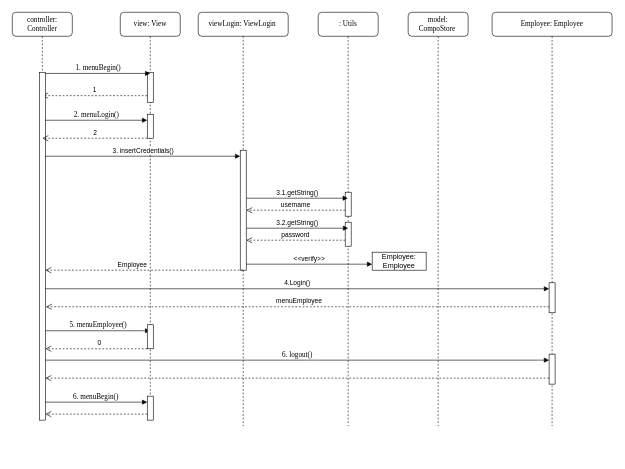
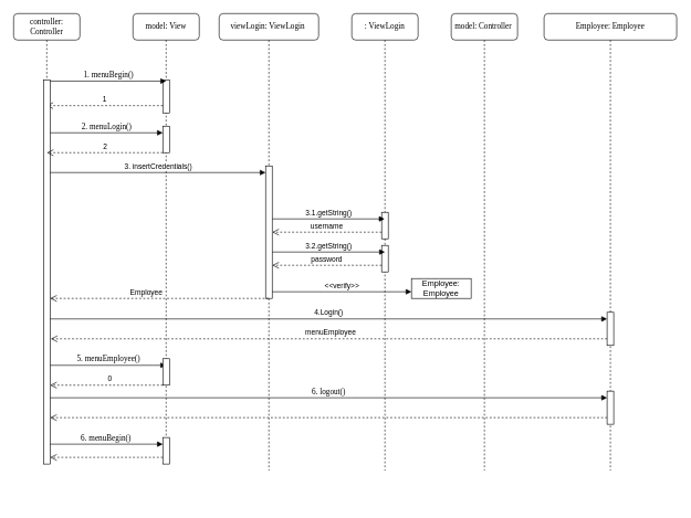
  <mxCell id="0" />
  <mxCell id="1" parent="0" />
- <mxCell id="2" value="view: View" style="shape=umlLifeline;perimeter=lifelinePerimeter;whiteSpace=wrap;html=1;container=1;collapsible=0;recursiveResize=0;outlineConnect=0;rounded=1;shadow=0;comic=0;labelBackgroundColor=none;strokeWidth=1;fontFamily=Verdana;fontSize=12;align=center;" parent="1" vertex="1"><mxGeometry x="200" y="20" width="100" height="640" as="geometry" /></mxCell>
+ <mxCell id="2" value="model: View" style="shape=umlLifeline;perimeter=lifelinePerimeter;whiteSpace=wrap;html=1;container=1;collapsible=0;recursiveResize=0;outlineConnect=0;rounded=1;shadow=0;comic=0;labelBackgroundColor=none;strokeWidth=1;fontFamily=Verdana;fontSize=12;align=center;" parent="1" vertex="1"><mxGeometry x="200" y="20" width="100" height="640" as="geometry" /></mxCell>
  <mxCell id="3" value="" style="html=1;points=[];perimeter=orthogonalPerimeter;rounded=0;shadow=0;comic=0;labelBackgroundColor=none;strokeWidth=1;fontFamily=Verdana;fontSize=12;align=center;" parent="2" vertex="1"><mxGeometry x="45" y="100" width="10" height="50" as="geometry" /></mxCell>
  <mxCell id="4" value="1" style="html=1;verticalAlign=bottom;endArrow=open;dashed=1;endSize=8;edgeStyle=elbowEdgeStyle;elbow=vertical;curved=0;rounded=0;" parent="2" target="11" edge="1"><mxGeometry relative="1" as="geometry"><mxPoint x="45" y="139" as="sourcePoint" /><mxPoint x="-35" y="139" as="targetPoint" /></mxGeometry></mxCell>
  <mxCell id="5" value="" style="html=1;points=[];perimeter=orthogonalPerimeter;rounded=0;shadow=0;comic=0;labelBackgroundColor=none;strokeWidth=1;fontFamily=Verdana;fontSize=12;align=center;" parent="2" vertex="1"><mxGeometry x="45" y="170" width="10" height="40" as="geometry" /></mxCell>
- <mxCell id="6" value=": Utils" style="shape=umlLifeline;perimeter=lifelinePerimeter;whiteSpace=wrap;html=1;container=1;collapsible=0;recursiveResize=0;outlineConnect=0;rounded=1;shadow=0;comic=0;labelBackgroundColor=none;strokeWidth=1;fontFamily=Verdana;fontSize=12;align=center;" parent="1" vertex="1"><mxGeometry x="530" y="20" width="100" height="690" as="geometry" /></mxCell>
+ <mxCell id="6" value=": ViewLogin" style="shape=umlLifeline;perimeter=lifelinePerimeter;whiteSpace=wrap;html=1;container=1;collapsible=0;recursiveResize=0;outlineConnect=0;rounded=1;shadow=0;comic=0;labelBackgroundColor=none;strokeWidth=1;fontFamily=Verdana;fontSize=12;align=center;" parent="1" vertex="1"><mxGeometry x="530" y="20" width="100" height="690" as="geometry" /></mxCell>
  <mxCell id="7" value="" style="html=1;points=[];perimeter=orthogonalPerimeter;outlineConnect=0;targetShapes=umlLifeline;portConstraint=eastwest;newEdgeStyle={&quot;edgeStyle&quot;:&quot;elbowEdgeStyle&quot;,&quot;elbow&quot;:&quot;vertical&quot;,&quot;curved&quot;:0,&quot;rounded&quot;:0};" parent="6" vertex="1"><mxGeometry x="45" y="300" width="10" height="40" as="geometry" /></mxCell>
  <mxCell id="8" value="username" style="html=1;verticalAlign=bottom;endArrow=open;dashed=1;endSize=8;edgeStyle=elbowEdgeStyle;elbow=vertical;curved=0;rounded=0;" parent="6" target="22" edge="1"><mxGeometry relative="1" as="geometry"><mxPoint x="45" y="330" as="sourcePoint" /><mxPoint x="-35" y="330" as="targetPoint" /></mxGeometry></mxCell>
  <mxCell id="9" value="" style="html=1;points=[];perimeter=orthogonalPerimeter;outlineConnect=0;targetShapes=umlLifeline;portConstraint=eastwest;newEdgeStyle={&quot;edgeStyle&quot;:&quot;elbowEdgeStyle&quot;,&quot;elbow&quot;:&quot;vertical&quot;,&quot;curved&quot;:0,&quot;rounded&quot;:0};" parent="6" vertex="1"><mxGeometry x="45" y="350" width="10" height="40" as="geometry" /></mxCell>
- <mxCell id="10" value="model: CompoStore&amp;nbsp;" style="shape=umlLifeline;perimeter=lifelinePerimeter;whiteSpace=wrap;html=1;container=1;collapsible=0;recursiveResize=0;outlineConnect=0;rounded=1;shadow=0;comic=0;labelBackgroundColor=none;strokeWidth=1;fontFamily=Verdana;fontSize=12;align=center;" parent="1" vertex="1"><mxGeometry x="680" y="20" width="100" height="690" as="geometry" /></mxCell>
+ <mxCell id="10" value="model: Controller&amp;nbsp;" style="shape=umlLifeline;perimeter=lifelinePerimeter;whiteSpace=wrap;html=1;container=1;collapsible=0;recursiveResize=0;outlineConnect=0;rounded=1;shadow=0;comic=0;labelBackgroundColor=none;strokeWidth=1;fontFamily=Verdana;fontSize=12;align=center;" parent="1" vertex="1"><mxGeometry x="680" y="20" width="100" height="690" as="geometry" /></mxCell>
  <mxCell id="11" value="controller: Controller" style="shape=umlLifeline;perimeter=lifelinePerimeter;whiteSpace=wrap;html=1;container=1;collapsible=0;recursiveResize=0;outlineConnect=0;rounded=1;shadow=0;comic=0;labelBackgroundColor=none;strokeWidth=1;fontFamily=Verdana;fontSize=12;align=center;" parent="1" vertex="1"><mxGeometry x="20" y="20" width="100" height="680" as="geometry" /></mxCell>
  <mxCell id="12" value="" style="html=1;points=[];perimeter=orthogonalPerimeter;rounded=0;shadow=0;comic=0;labelBackgroundColor=none;strokeWidth=1;fontFamily=Verdana;fontSize=12;align=center;" parent="11" vertex="1"><mxGeometry x="45" y="100" width="10" height="580" as="geometry" /></mxCell>
  <mxCell id="13" value="3. insertCredentials()" style="html=1;verticalAlign=bottom;endArrow=block;edgeStyle=elbowEdgeStyle;elbow=vertical;curved=0;rounded=0;" parent="11" target="22" edge="1"><mxGeometry width="80" relative="1" as="geometry"><mxPoint x="55" y="240" as="sourcePoint" /><mxPoint x="135" y="240" as="targetPoint" /></mxGeometry></mxCell>
  <mxCell id="14" value="4.Login()" style="html=1;verticalAlign=bottom;endArrow=block;edgeStyle=elbowEdgeStyle;elbow=vertical;curved=0;rounded=0;" parent="11" target="26" edge="1"><mxGeometry width="80" relative="1" as="geometry"><mxPoint x="55" y="461" as="sourcePoint" /><mxPoint x="890" y="461" as="targetPoint" /><mxPoint as="offset" /></mxGeometry></mxCell>
  <mxCell id="15" value="0" style="html=1;verticalAlign=bottom;endArrow=open;dashed=1;endSize=8;edgeStyle=elbowEdgeStyle;elbow=vertical;curved=0;rounded=0;" parent="11" source="17" edge="1"><mxGeometry x="-0.059" relative="1" as="geometry"><mxPoint x="230" y="551" as="sourcePoint" /><mxPoint x="55" y="561" as="targetPoint" /><mxPoint as="offset" /><Array as="points"><mxPoint x="190" y="561" /></Array></mxGeometry></mxCell>
  <mxCell id="16" value="&lt;div&gt;5. menuEmployee()&lt;/div&gt;" style="html=1;verticalAlign=bottom;endArrow=block;labelBackgroundColor=none;fontFamily=Verdana;fontSize=12;edgeStyle=elbowEdgeStyle;elbow=vertical;entryX=0.5;entryY=0.25;entryDx=0;entryDy=0;entryPerimeter=0;" parent="11" target="17" edge="1"><mxGeometry x="0.001" relative="1" as="geometry"><mxPoint x="55" y="531" as="sourcePoint" /><mxPoint x="230" y="521" as="targetPoint" /><Array as="points"><mxPoint x="200" y="531" /></Array><mxPoint as="offset" /></mxGeometry></mxCell>
  <mxCell id="17" value="" style="html=1;points=[];perimeter=orthogonalPerimeter;rounded=0;shadow=0;comic=0;labelBackgroundColor=none;strokeWidth=1;fontFamily=Verdana;fontSize=12;align=center;" parent="11" vertex="1"><mxGeometry x="225" y="521" width="10" height="40" as="geometry" /></mxCell>
  <mxCell id="18" value="1. menuBegin()" style="html=1;verticalAlign=bottom;endArrow=block;labelBackgroundColor=none;fontFamily=Verdana;fontSize=12;edgeStyle=elbowEdgeStyle;elbow=vertical;entryX=0.5;entryY=0.043;entryDx=0;entryDy=0;entryPerimeter=0;" parent="1" source="12" target="3" edge="1"><mxGeometry relative="1" as="geometry"><mxPoint x="140" y="130" as="sourcePoint" /><mxPoint x="200" y="130" as="targetPoint" /><Array as="points" /></mxGeometry></mxCell>
  <mxCell id="19" value="2" style="html=1;verticalAlign=bottom;endArrow=open;dashed=1;endSize=8;edgeStyle=elbowEdgeStyle;elbow=vertical;curved=0;rounded=0;" parent="1" edge="1"><mxGeometry relative="1" as="geometry"><mxPoint x="245" y="230" as="sourcePoint" /><mxPoint x="70" y="230" as="targetPoint" /><mxPoint x="1" as="offset" /></mxGeometry></mxCell>
  <mxCell id="20" value="2. menuLogin()" style="html=1;verticalAlign=bottom;endArrow=block;labelBackgroundColor=none;fontFamily=Verdana;fontSize=12;edgeStyle=elbowEdgeStyle;elbow=vertical;" parent="1" edge="1"><mxGeometry relative="1" as="geometry"><mxPoint x="75" y="200" as="sourcePoint" /><mxPoint x="245" y="200" as="targetPoint" /><Array as="points" /><mxPoint as="offset" /></mxGeometry></mxCell>
  <mxCell id="21" value="viewLogin: ViewLogin&amp;nbsp;" style="shape=umlLifeline;perimeter=lifelinePerimeter;whiteSpace=wrap;html=1;container=1;collapsible=0;recursiveResize=0;outlineConnect=0;rounded=1;shadow=0;comic=0;labelBackgroundColor=none;strokeWidth=1;fontFamily=Verdana;fontSize=12;align=center;" parent="1" vertex="1"><mxGeometry x="330" y="20" width="150" height="690" as="geometry" /></mxCell>
  <mxCell id="22" value="" style="html=1;points=[];perimeter=orthogonalPerimeter;outlineConnect=0;targetShapes=umlLifeline;portConstraint=eastwest;newEdgeStyle={&quot;edgeStyle&quot;:&quot;elbowEdgeStyle&quot;,&quot;elbow&quot;:&quot;vertical&quot;,&quot;curved&quot;:0,&quot;rounded&quot;:0};" parent="21" vertex="1"><mxGeometry x="70" y="230" width="10" height="200" as="geometry" /></mxCell>
  <mxCell id="23" value="3.1.getString()" style="html=1;verticalAlign=bottom;endArrow=block;edgeStyle=elbowEdgeStyle;elbow=vertical;curved=0;rounded=0;" parent="21" target="6" edge="1"><mxGeometry x="0.003" width="80" relative="1" as="geometry"><mxPoint x="80" y="310" as="sourcePoint" /><mxPoint x="160" y="320" as="targetPoint" /><Array as="points"><mxPoint x="200" y="310" /></Array><mxPoint as="offset" /></mxGeometry></mxCell>
  <mxCell id="24" value="&amp;lt;&amp;lt;verify&amp;gt;&amp;gt;" style="html=1;verticalAlign=bottom;endArrow=block;edgeStyle=elbowEdgeStyle;elbow=vertical;curved=0;rounded=0;" parent="21" edge="1"><mxGeometry width="80" relative="1" as="geometry"><mxPoint x="80" y="420" as="sourcePoint" /><mxPoint x="290" y="420" as="targetPoint" /></mxGeometry></mxCell>
  <mxCell id="25" value="Employee: Employee" style="shape=umlLifeline;perimeter=lifelinePerimeter;whiteSpace=wrap;html=1;container=1;collapsible=0;recursiveResize=0;outlineConnect=0;rounded=1;shadow=0;comic=0;labelBackgroundColor=none;strokeWidth=1;fontFamily=Verdana;fontSize=12;align=center;" parent="1" vertex="1"><mxGeometry x="820" y="20" width="200" height="690" as="geometry" /></mxCell>
  <mxCell id="26" value="" style="html=1;points=[];perimeter=orthogonalPerimeter;outlineConnect=0;targetShapes=umlLifeline;portConstraint=eastwest;newEdgeStyle={&quot;edgeStyle&quot;:&quot;elbowEdgeStyle&quot;,&quot;elbow&quot;:&quot;vertical&quot;,&quot;curved&quot;:0,&quot;rounded&quot;:0};" parent="25" vertex="1"><mxGeometry x="95" y="451" width="10" height="50" as="geometry" /></mxCell>
  <mxCell id="27" value="" style="html=1;points=[];perimeter=orthogonalPerimeter;outlineConnect=0;targetShapes=umlLifeline;portConstraint=eastwest;newEdgeStyle={&quot;edgeStyle&quot;:&quot;elbowEdgeStyle&quot;,&quot;elbow&quot;:&quot;vertical&quot;,&quot;curved&quot;:0,&quot;rounded&quot;:0};" parent="25" vertex="1"><mxGeometry x="95" y="570" width="10" height="50" as="geometry" /></mxCell>
  <mxCell id="28" value="Employee: Employee" style="html=1;whiteSpace=wrap;" parent="1" vertex="1"><mxGeometry x="620" y="420" width="90" height="30" as="geometry" /></mxCell>
  <mxCell id="29" value="3.2.getString()" style="html=1;verticalAlign=bottom;endArrow=block;edgeStyle=elbowEdgeStyle;elbow=vertical;curved=0;rounded=0;" parent="1" edge="1"><mxGeometry x="0.003" width="80" relative="1" as="geometry"><mxPoint x="410" y="380" as="sourcePoint" /><mxPoint x="580" y="380" as="targetPoint" /><Array as="points"><mxPoint x="530" y="380" /></Array><mxPoint as="offset" /></mxGeometry></mxCell>
  <mxCell id="30" value="password" style="html=1;verticalAlign=bottom;endArrow=open;dashed=1;endSize=8;edgeStyle=elbowEdgeStyle;elbow=vertical;curved=0;rounded=0;" parent="1" source="9" edge="1"><mxGeometry relative="1" as="geometry"><mxPoint x="570" y="400" as="sourcePoint" /><mxPoint x="410" y="400" as="targetPoint" /></mxGeometry></mxCell>
  <mxCell id="31" value="menuEmployee" style="html=1;verticalAlign=bottom;endArrow=open;dashed=1;endSize=8;edgeStyle=elbowEdgeStyle;elbow=vertical;curved=0;rounded=0;" parent="1" source="26" edge="1"><mxGeometry x="-0.005" relative="1" as="geometry"><mxPoint x="910" y="512" as="sourcePoint" /><mxPoint x="76" y="511" as="targetPoint" /><mxPoint as="offset" /><Array as="points"><mxPoint x="360" y="511" /><mxPoint x="210" y="501" /></Array></mxGeometry></mxCell>
  <mxCell id="32" value="Employee" style="html=1;verticalAlign=bottom;endArrow=open;dashed=1;endSize=8;edgeStyle=elbowEdgeStyle;elbow=vertical;curved=0;rounded=0;" parent="1" source="21" edge="1"><mxGeometry x="0.12" relative="1" as="geometry"><mxPoint x="145" y="450" as="sourcePoint" /><mxPoint x="75" y="450" as="targetPoint" /><Array as="points"><mxPoint x="210" y="450" /></Array><mxPoint as="offset" /></mxGeometry></mxCell>
  <mxCell id="33" value="" style="html=1;points=[];perimeter=orthogonalPerimeter;rounded=0;shadow=0;comic=0;labelBackgroundColor=none;strokeWidth=1;fontFamily=Verdana;fontSize=12;align=center;" parent="1" vertex="1"><mxGeometry x="245" y="660" width="10" height="40" as="geometry" /></mxCell>
  <mxCell id="34" value="6. menuBegin()" style="html=1;verticalAlign=bottom;endArrow=block;labelBackgroundColor=none;fontFamily=Verdana;fontSize=12;edgeStyle=elbowEdgeStyle;elbow=vertical;" parent="1" source="12" target="33" edge="1"><mxGeometry x="-0.01" relative="1" as="geometry"><mxPoint x="75" y="680" as="sourcePoint" /><mxPoint x="245" y="631" as="targetPoint" /><Array as="points"><mxPoint x="160" y="670" /></Array><mxPoint as="offset" /></mxGeometry></mxCell>
  <mxCell id="35" value="6. logout()" style="html=1;verticalAlign=bottom;endArrow=block;labelBackgroundColor=none;fontFamily=Verdana;fontSize=12;edgeStyle=elbowEdgeStyle;elbow=vertical;" parent="1" source="12" target="27" edge="1"><mxGeometry relative="1" as="geometry"><mxPoint x="70" y="640" as="sourcePoint" /><mxPoint x="640" y="650" as="targetPoint" /><Array as="points"><mxPoint x="520" y="600" /><mxPoint x="430" y="610" /><mxPoint x="215" y="640" /></Array><mxPoint as="offset" /></mxGeometry></mxCell>
  <mxCell id="36" value="" style="html=1;verticalAlign=bottom;endArrow=open;dashed=1;endSize=8;edgeStyle=elbowEdgeStyle;elbow=vertical;curved=0;rounded=0;" parent="1" source="27" target="12" edge="1"><mxGeometry x="-0.005" relative="1" as="geometry"><mxPoint x="879" y="770" as="sourcePoint" /><mxPoint x="40" y="770" as="targetPoint" /><mxPoint as="offset" /><Array as="points"><mxPoint x="500" y="630" /><mxPoint x="174" y="760" /></Array></mxGeometry></mxCell>
  <mxCell id="37" value="" style="html=1;verticalAlign=bottom;endArrow=open;dashed=1;endSize=8;edgeStyle=elbowEdgeStyle;elbow=vertical;curved=0;rounded=0;" parent="1" edge="1"><mxGeometry x="-0.059" relative="1" as="geometry"><mxPoint x="245" y="690" as="sourcePoint" /><mxPoint x="75" y="690" as="targetPoint" /><mxPoint as="offset" /><Array as="points"><mxPoint x="210" y="690" /></Array></mxGeometry></mxCell>
